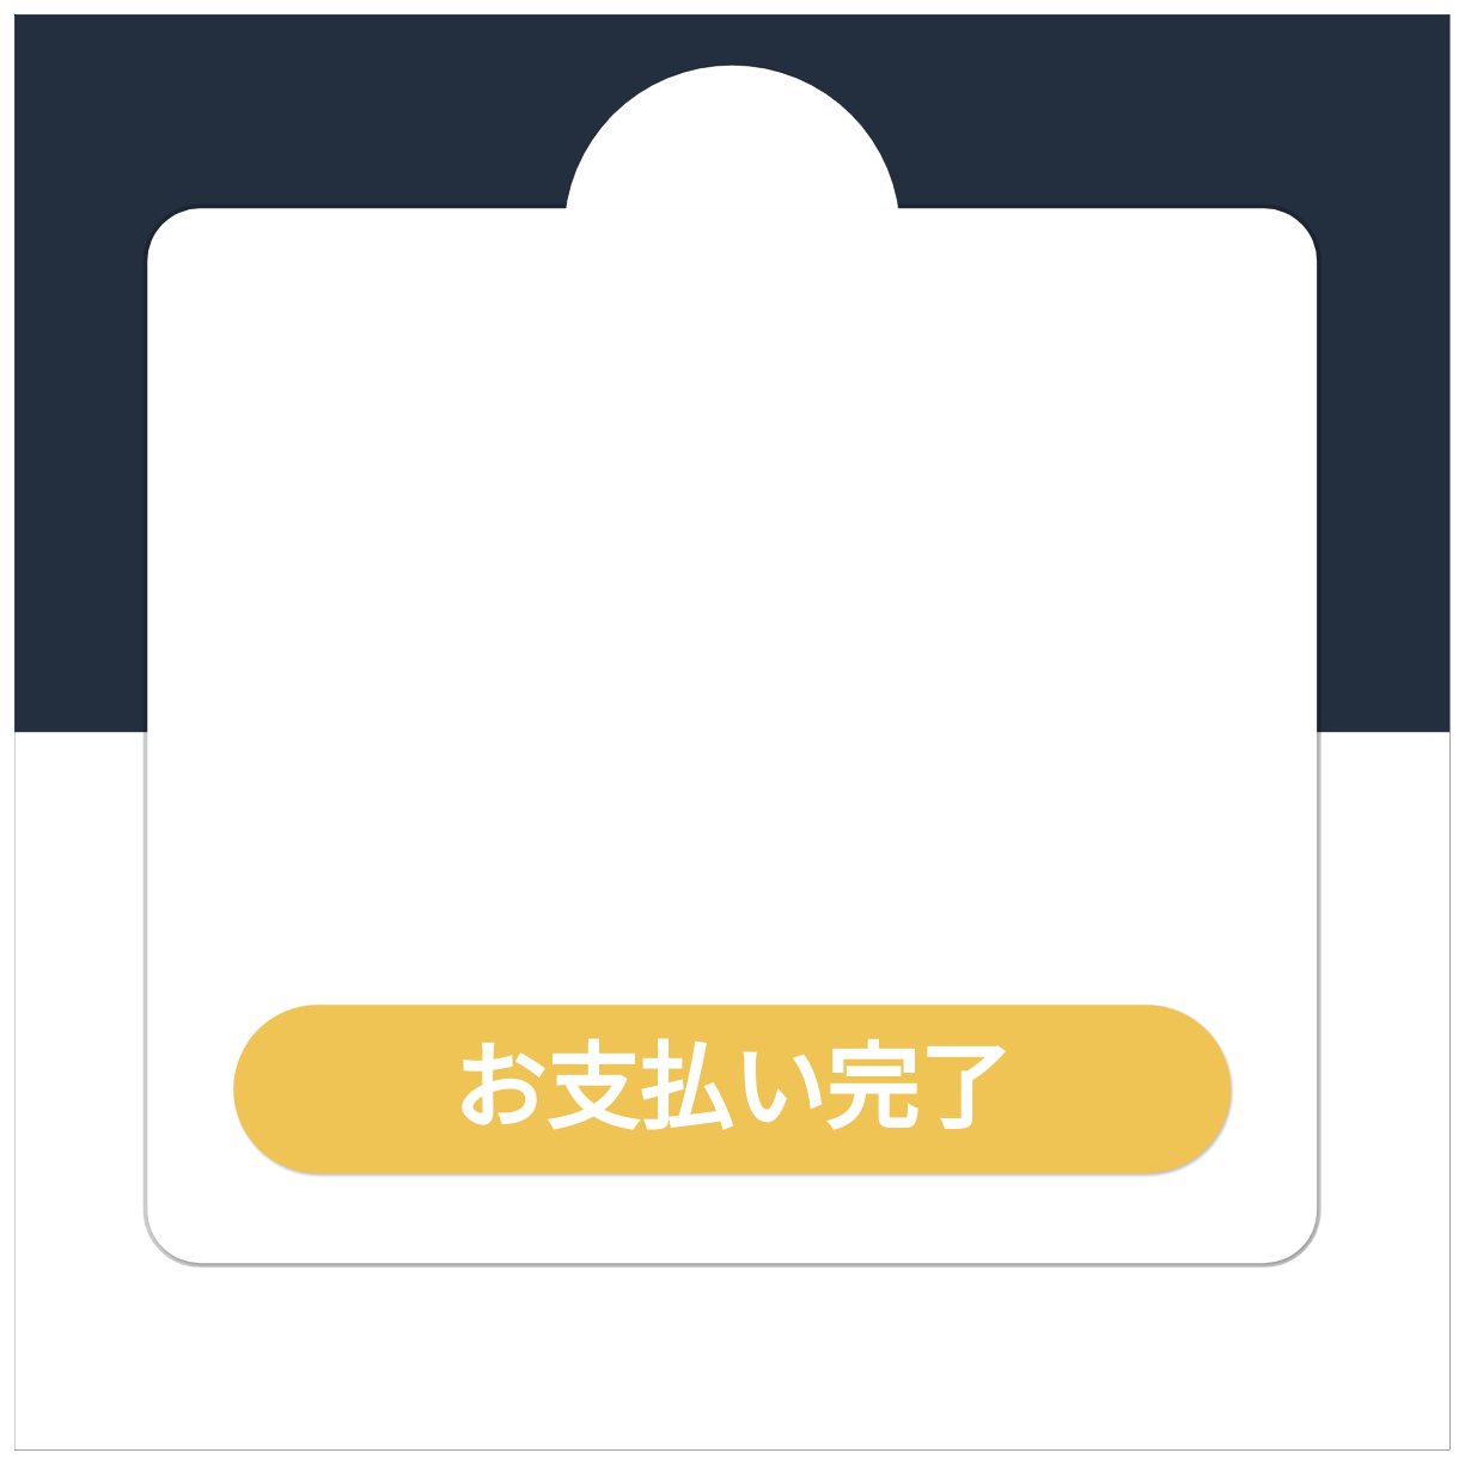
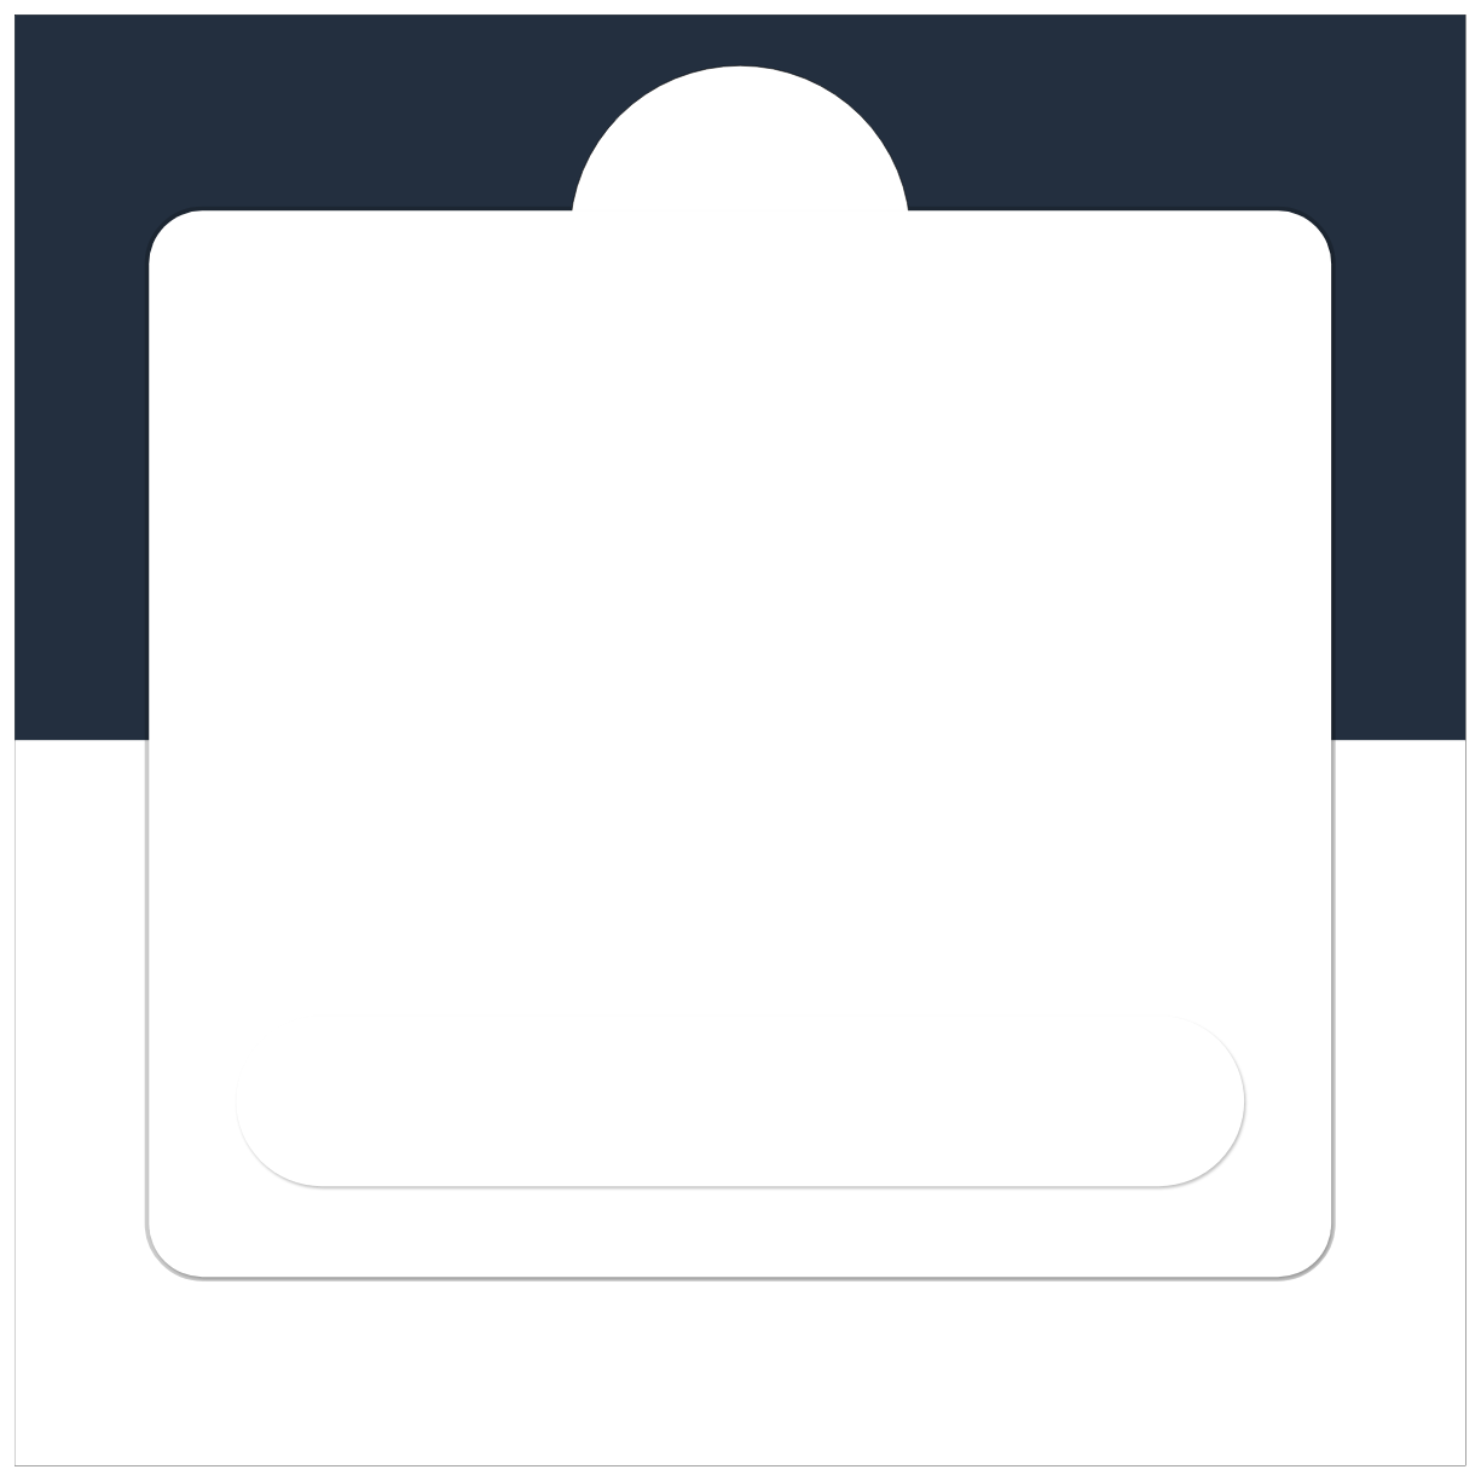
  <mxCell id="0" />
  <mxCell id="1" parent="0" />
  <mxCell id="2" value="" style="rounded=0;whiteSpace=wrap;html=1;" vertex="1" parent="1"><mxGeometry x="20" y="20" width="2000" height="2000" as="geometry" /></mxCell>
  <mxCell id="3" value="" style="rounded=0;whiteSpace=wrap;html=1;strokeColor=none;" vertex="1" parent="1"><mxGeometry x="20" y="1020" width="2000" height="1000" as="geometry" /></mxCell>
  <mxCell id="4" value="" style="rounded=0;whiteSpace=wrap;html=1;fillColor=#232F3F;strokeColor=none;" vertex="1" parent="1"><mxGeometry x="20" y="20" width="2000" height="1000" as="geometry" /></mxCell>
  <mxCell id="5" value="" style="rounded=1;whiteSpace=wrap;html=1;fillColor=#FFFFFF;arcSize=5;strokeColor=default;strokeWidth=12;opacity=20;" vertex="1" parent="1"><mxGeometry x="205" y="290" width="1630" height="1470" as="geometry" /></mxCell>
  <mxCell id="6" value="" style="ellipse;whiteSpace=wrap;html=1;aspect=fixed;fillColor=#FFFFFF;strokeColor=default;" vertex="1" parent="1"><mxGeometry x="785" y="90" width="470" height="470" as="geometry" /></mxCell>
  <mxCell id="7" value="&lt;font size=&quot;1&quot; color=&quot;#ffffff&quot; face=&quot;Garamond&quot;&gt;&lt;b style=&quot;font-size: 130px&quot;&gt;支払い完了&lt;/b&gt;&lt;/font&gt;" style="rounded=1;whiteSpace=wrap;html=1;fillColor=#54B27E;arcSize=50;strokeColor=none;" vertex="1" parent="1"><mxGeometry x="467.5" y="1434" width="1105" height="260" as="geometry" /></mxCell>
  <mxCell id="8" value="" style="rounded=1;whiteSpace=wrap;html=1;fillColor=#FFFFFF;arcSize=5;strokeColor=none;shadow=1;" vertex="1" parent="1"><mxGeometry x="205" y="290" width="1630" height="1470" as="geometry" /></mxCell>
- <mxCell id="9" value="&lt;b&gt;お支払い完了&lt;/b&gt;" style="rounded=1;whiteSpace=wrap;html=1;shadow=1;glass=0;labelBackgroundColor=none;fontFamily=Garamond;fontSize=130;fontColor=#FFFFFF;strokeColor=none;strokeWidth=12;fillColor=#EFC354;arcSize=50;" vertex="1" parent="1"><mxGeometry x="325" y="1400" width="1390" height="235" as="geometry" /></mxCell>
+ <mxCell id="9" value="&lt;b&gt;お支払い完了&lt;/b&gt;" style="rounded=1;whiteSpace=wrap;html=1;shadow=1;glass=0;labelBackgroundColor=none;fontFamily=Garamond;fontSize=130;fontColor=#FFFFFF;strokeColor=none;strokeWidth=12;fillColor=#ffffff;arcSize=50;" vertex="1" parent="1"><mxGeometry x="325" y="1400" width="1390" height="235" as="geometry" /></mxCell>
